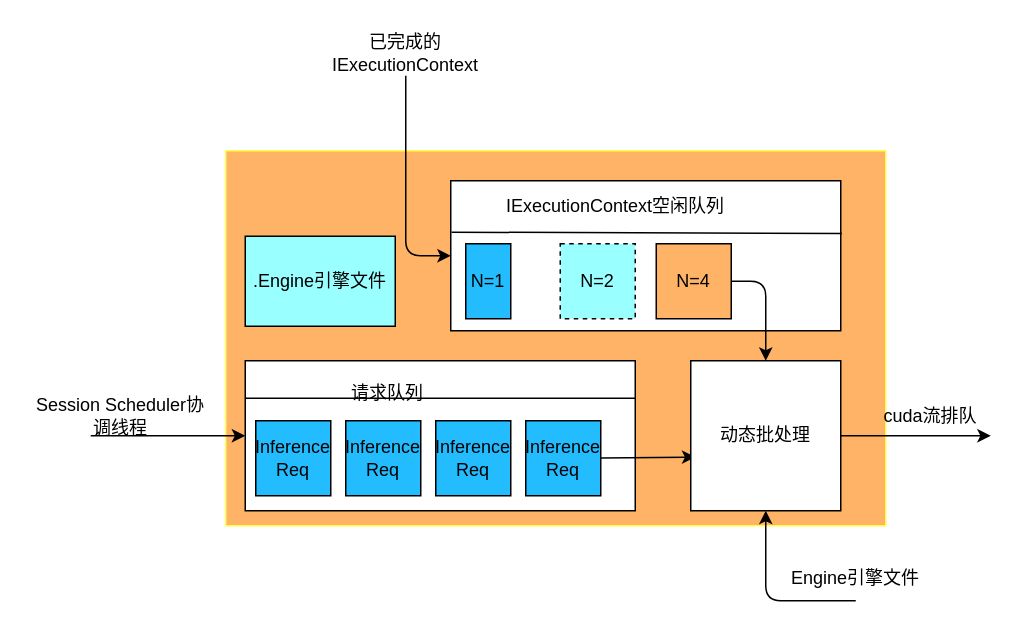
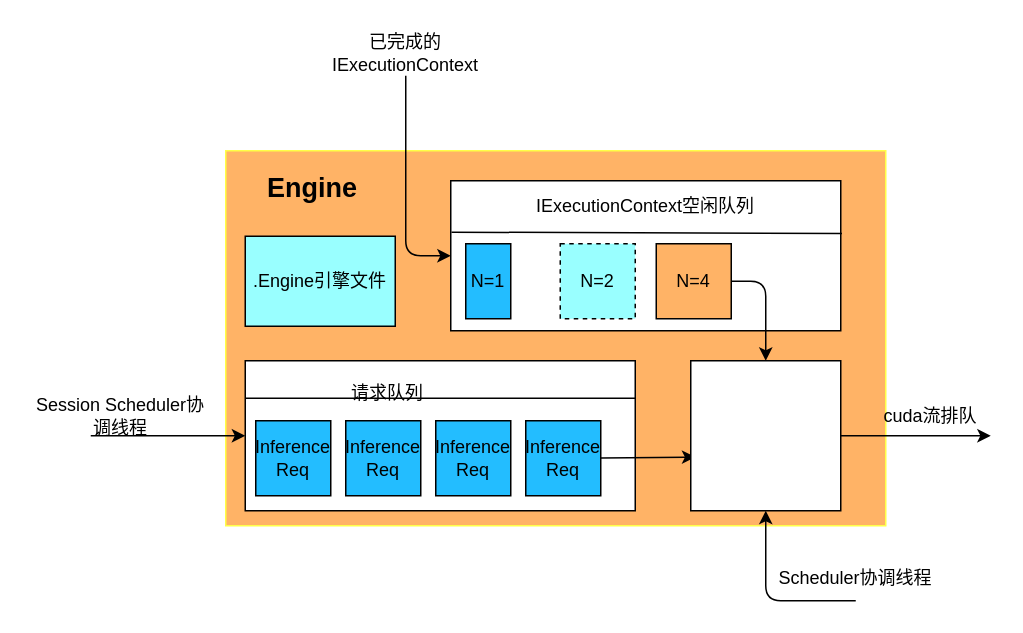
  <mxCell id="0" />
  <mxCell id="1" parent="0" />
  <mxCell id="2" value="" style="rounded=0;whiteSpace=wrap;html=1;strokeColor=#FFFF47;fillColor=#FFB366;" vertex="1" parent="1"><mxGeometry x="150" y="100" width="440" height="250" as="geometry" /></mxCell>
  <mxCell id="3" value=".Engine引擎文件" style="rounded=0;whiteSpace=wrap;html=1;fillColor=#99ffff;" vertex="1" parent="1"><mxGeometry x="163" y="157" width="100" height="60" as="geometry" /></mxCell>
+ <mxCell id="4" value="&lt;b&gt;&lt;font style=&quot;font-size: 18px;&quot;&gt;Engine&lt;/font&gt;&lt;/b&gt;" style="text;html=1;align=center;verticalAlign=middle;whiteSpace=wrap;rounded=0;" vertex="1" parent="1"><mxGeometry x="163" y="110" width="90" height="30" as="geometry" /></mxCell>
  <mxCell id="5" value="" style="rounded=0;whiteSpace=wrap;html=1;" vertex="1" parent="1"><mxGeometry x="300" y="120" width="260" height="100" as="geometry" /></mxCell>
- <mxCell id="6" value="IExecutionContext空闲队列" style="text;html=1;align=center;verticalAlign=middle;whiteSpace=wrap;rounded=0;" vertex="1" parent="1"><mxGeometry x="330" y="122" width="160" height="30" as="geometry" /></mxCell>
+ <mxCell id="6" value="IExecutionContext空闲队列" style="text;html=1;align=center;verticalAlign=middle;whiteSpace=wrap;rounded=0;" vertex="1" parent="1"><mxGeometry x="350" y="122" width="160" height="30" as="geometry" /></mxCell>
  <mxCell id="7" value="N=1" style="rounded=0;whiteSpace=wrap;html=1;fillColor=#23BDFF;" vertex="1" parent="1"><mxGeometry x="310" y="162" width="30" height="50" as="geometry" /></mxCell>
  <mxCell id="8" value="N=2" style="rounded=0;whiteSpace=wrap;html=1;fillColor=#99FFFF;dashed=1;" vertex="1" parent="1"><mxGeometry x="373" y="162" width="50" height="50" as="geometry" /></mxCell>
  <mxCell id="9" value="N=4" style="rounded=0;whiteSpace=wrap;html=1;fillColor=#ffb366;" vertex="1" parent="1"><mxGeometry x="437" y="162" width="50" height="50" as="geometry" /></mxCell>
  <mxCell id="10" value="" style="endArrow=classic;html=1;entryX=0;entryY=0.5;entryDx=0;entryDy=0;" edge="1" parent="1" target="5"><mxGeometry width="50" height="50" relative="1" as="geometry"><mxPoint x="270" y="50" as="sourcePoint" /><mxPoint x="580" y="120" as="targetPoint" /><Array as="points"><mxPoint x="270" y="170" /></Array></mxGeometry></mxCell>
  <mxCell id="11" value="已完成的IExecutionContext" style="text;html=1;align=center;verticalAlign=middle;whiteSpace=wrap;rounded=0;" vertex="1" parent="1"><mxGeometry x="210" y="20" width="120" height="30" as="geometry" /></mxCell>
  <mxCell id="12" value="" style="endArrow=none;html=1;exitX=0.002;exitY=0.343;exitDx=0;exitDy=0;entryX=1.003;entryY=0.351;entryDx=0;entryDy=0;entryPerimeter=0;exitPerimeter=0;" edge="1" parent="1" source="5" target="5"><mxGeometry width="50" height="50" relative="1" as="geometry"><mxPoint x="460" y="160" as="sourcePoint" /><mxPoint x="510" y="110" as="targetPoint" /></mxGeometry></mxCell>
  <mxCell id="13" value="" style="rounded=0;whiteSpace=wrap;html=1;" vertex="1" parent="1"><mxGeometry x="163" y="240" width="260" height="100" as="geometry" /></mxCell>
  <mxCell id="14" value="" style="endArrow=none;html=1;exitX=0;exitY=0.25;exitDx=0;exitDy=0;entryX=1;entryY=0.25;entryDx=0;entryDy=0;" edge="1" parent="1" source="13" target="13"><mxGeometry width="50" height="50" relative="1" as="geometry"><mxPoint x="320" y="280" as="sourcePoint" /><mxPoint x="370" y="230" as="targetPoint" /></mxGeometry></mxCell>
  <mxCell id="15" value="请求队列" style="text;html=1;align=center;verticalAlign=middle;whiteSpace=wrap;rounded=0;" vertex="1" parent="1"><mxGeometry x="178" y="252" width="160" height="20" as="geometry" /></mxCell>
  <mxCell id="16" value="" style="endArrow=classic;html=1;entryX=0;entryY=0.5;entryDx=0;entryDy=0;" edge="1" parent="1" target="13"><mxGeometry width="50" height="50" relative="1" as="geometry"><mxPoint x="60" y="290" as="sourcePoint" /><mxPoint x="70" y="230" as="targetPoint" /></mxGeometry></mxCell>
  <mxCell id="17" value="Session Scheduler协调线程" style="text;html=1;align=center;verticalAlign=middle;whiteSpace=wrap;rounded=0;" vertex="1" parent="1"><mxGeometry x="20" y="262" width="120" height="30" as="geometry" /></mxCell>
  <mxCell id="18" value="Inference&lt;br&gt;Req" style="rounded=0;whiteSpace=wrap;html=1;fillColor=#23BDFF;" vertex="1" parent="1"><mxGeometry x="170" y="280" width="50" height="50" as="geometry" /></mxCell>
  <mxCell id="19" value="Inference&lt;br&gt;Req" style="rounded=0;whiteSpace=wrap;html=1;fillColor=#23BDFF;" vertex="1" parent="1"><mxGeometry x="230" y="280" width="50" height="50" as="geometry" /></mxCell>
  <mxCell id="20" value="Inference&lt;br&gt;Req" style="rounded=0;whiteSpace=wrap;html=1;fillColor=#23BDFF;" vertex="1" parent="1"><mxGeometry x="290" y="280" width="50" height="50" as="geometry" /></mxCell>
  <mxCell id="21" style="edgeStyle=none;html=1;entryX=0.031;entryY=0.642;entryDx=0;entryDy=0;entryPerimeter=0;" edge="1" parent="1" source="22" target="24"><mxGeometry relative="1" as="geometry" /></mxCell>
  <mxCell id="22" value="Inference&lt;br&gt;Req" style="rounded=0;whiteSpace=wrap;html=1;fillColor=#23BDFF;" vertex="1" parent="1"><mxGeometry x="350" y="280" width="50" height="50" as="geometry" /></mxCell>
  <mxCell id="23" style="edgeStyle=none;html=1;" edge="1" parent="1" source="24"><mxGeometry relative="1" as="geometry"><mxPoint x="660" y="290" as="targetPoint" /></mxGeometry></mxCell>
  <mxCell id="24" value="" style="whiteSpace=wrap;html=1;aspect=fixed;" vertex="1" parent="1"><mxGeometry x="460" y="240" width="100" height="100" as="geometry" /></mxCell>
  <mxCell id="25" value="" style="endArrow=classic;html=1;entryX=0.5;entryY=1;entryDx=0;entryDy=0;" edge="1" parent="1" target="24"><mxGeometry width="50" height="50" relative="1" as="geometry"><mxPoint x="570" y="400" as="sourcePoint" /><mxPoint x="660" y="190" as="targetPoint" /><Array as="points"><mxPoint x="510" y="400" /></Array></mxGeometry></mxCell>
- <mxCell id="26" value="Engine引擎文件" style="text;html=1;align=center;verticalAlign=middle;whiteSpace=wrap;rounded=0;" vertex="1" parent="1"><mxGeometry x="510" y="370" width="120" height="30" as="geometry" /></mxCell>
+ <mxCell id="26" value="Scheduler协调线程" style="text;html=1;align=center;verticalAlign=middle;whiteSpace=wrap;rounded=0;" vertex="1" parent="1"><mxGeometry x="510" y="370" width="120" height="30" as="geometry" /></mxCell>
  <mxCell id="27" value="" style="endArrow=classic;html=1;exitX=1;exitY=0.5;exitDx=0;exitDy=0;entryX=0.5;entryY=0;entryDx=0;entryDy=0;" edge="1" parent="1" source="9" target="24"><mxGeometry width="50" height="50" relative="1" as="geometry"><mxPoint x="510" y="202" as="sourcePoint" /><mxPoint x="560" y="152" as="targetPoint" /><Array as="points"><mxPoint x="510" y="187" /></Array></mxGeometry></mxCell>
- <mxCell id="28" value="动态批处理" style="text;html=1;align=center;verticalAlign=middle;whiteSpace=wrap;rounded=0;" vertex="1" parent="1"><mxGeometry x="475" y="275" width="70" height="30" as="geometry" /></mxCell>
  <mxCell id="29" value="cuda流排队" style="text;html=1;align=center;verticalAlign=middle;whiteSpace=wrap;rounded=0;" vertex="1" parent="1"><mxGeometry x="580" y="262" width="80" height="30" as="geometry" /></mxCell>
